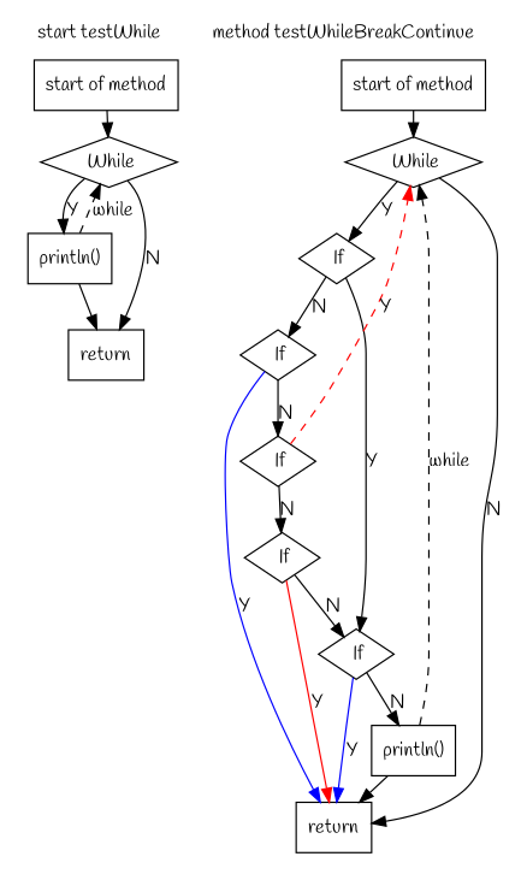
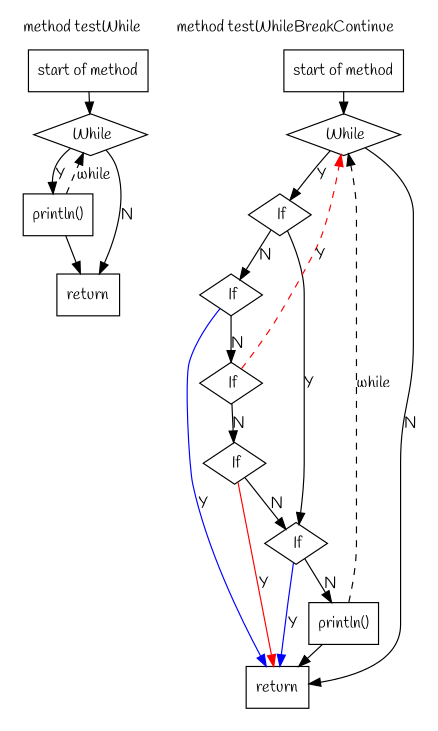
  digraph {
    compound=true
    fontname=Handlee
    node [fillcolor=white fontname=Handlee shape=diamond style=filled]
    edge [fontname=Handlee]
    n1 [label="start of method" shape=rect]
    n2 [label=" While"]
    n3 [label="println()" shape=rect]
    n4 [label=return shape=rect]
    n5 [label="start of method" shape=rect]
    n6 [label=" While"]
    n7 [label=" If"]
    n8 [label=" If"]
    n9 [label=" If"]
    n10 [label=" If"]
    n11 [label=" If"]
    n12 [label="println()" shape=rect]
    n13 [label=return shape=rect]
    subgraph cluster_1 {
      label="method getNextAction"
      labeljust=l
      pencolor=transparent
      ranksep=0.5
    }
    subgraph cluster_2 {
-     label="start testWhile"
+     label="method testWhile"
      labeljust=l
      pencolor=transparent
      ranksep=0.5
      n1
      n2
      n3
      n4
    }
    subgraph cluster_3 {
      label="method testWhileBreakContinue"
      labeljust=l
      pencolor=transparent
      ranksep=0.5
      n5
      n6
      n7
      n8
      n9
      n10
      n11
      n12
      n13
    }
    n1 -> n2
    n2 -> n3 [label=Y]
    n2 -> n4 [label=N]
    n3 -> n2 [label=while style=dashed]
    n3 -> n4
    n5 -> n6
    n6 -> n7 [label=Y]
    n6 -> n13 [label=N]
    n7 -> n8 [label=N]
    n7 -> n11 [label=Y]
    n8 -> n9 [label=N]
    n8 -> n13 [color=blue label=Y]
    n9 -> n6 [color=red label=Y style=dashed]
    n9 -> n10 [label=N]
    n10 -> n11 [label=N]
    n10 -> n13 [color=red label=Y]
    n11 -> n12 [label=N]
    n11 -> n13 [color=blue label=Y]
    n12 -> n6 [label=while style=dashed]
    n12 -> n13
  }
